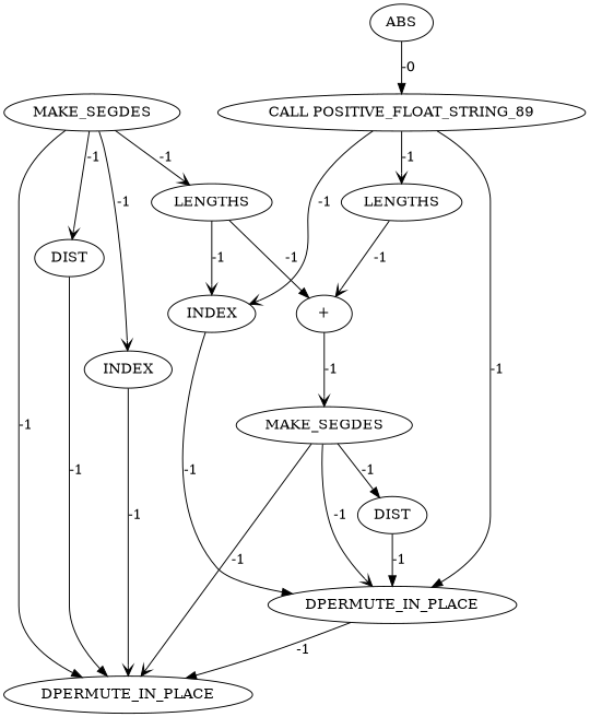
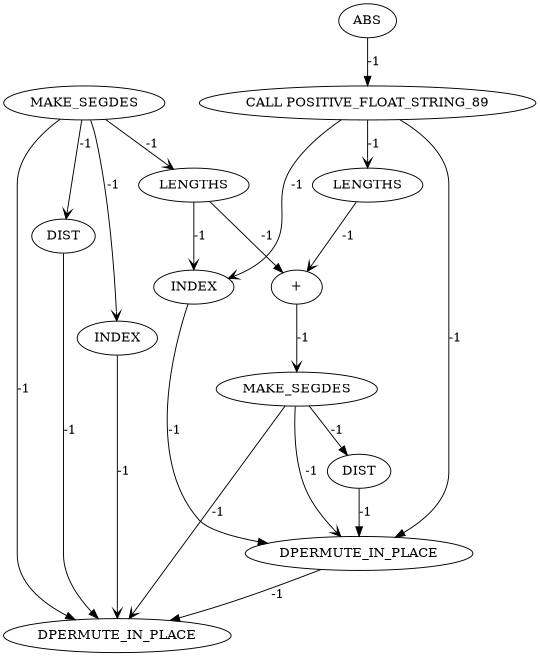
  digraph {
    node [cost=0]
    edge [cost=-1 arrowhead=vee]
    n1 [label=INDEX]
    n2 [label=DPERMUTE_IN_PLACE]
    n3 [label=MAKE_SEGDES]
    n4 [label=DIST]
    n5 [label=INDEX]
    n6 [label=LENGTHS]
    n7 [label=DPERMUTE_IN_PLACE]
    n8 [label="CALL POSITIVE_FLOAT_STRING_89"]
    n9 [label=LENGTHS]
    n10 [label="+"]
    n11 [label=MAKE_SEGDES]
    n12 [label=DIST]
    n13 [label=ABS]
    n1 -> n2 [label=-1 arrowhead=normal]
    n2 -> n7 [label=-1 arrowhead=normal]
    n3 -> n4 [label=-1]
    n3 -> n5 [label=-1]
    n3 -> n6 [label=-1]
    n3 -> n7 [label=-1 arrowhead=normal]
    n4 -> n7 [label=-1 arrowhead=normal]
    n5 -> n7 [label=-1]
    n6 -> n1 [label=-1]
    n6 -> n10 [label=-1 arrowhead=normal]
    n8 -> n1 [label=-1]
    n8 -> n2 [label=-1 arrowhead=normal]
    n8 -> n9 [label=-1]
    n9 -> n10 [label=-1]
    n10 -> n11 [label=-1]
    n11 -> n2 [label=-1]
    n11 -> n7 [label=-1]
    n11 -> n12 [label=-1 arrowhead=normal]
    n12 -> n2 [label=-1 arrowhead=normal]
-   n13 -> n8 [label=-0 arrowhead=normal]
+   n13 -> n8 [label=-1 arrowhead=normal]
  }
